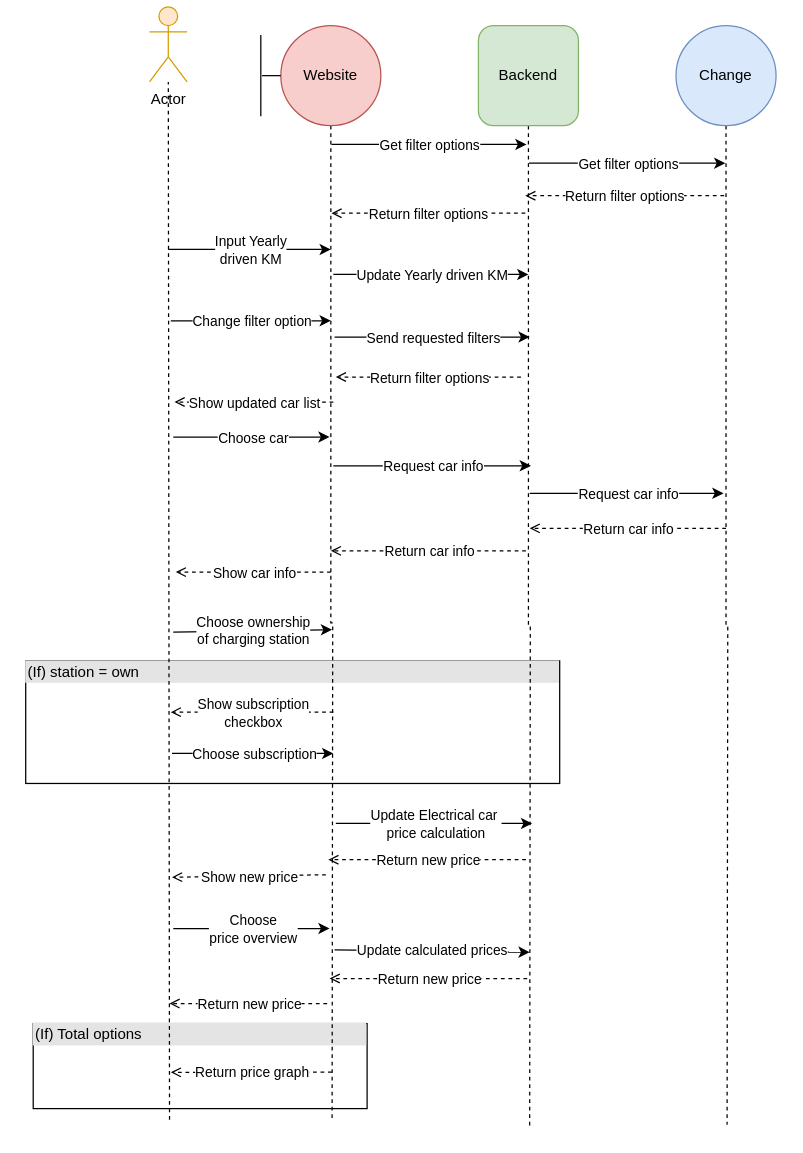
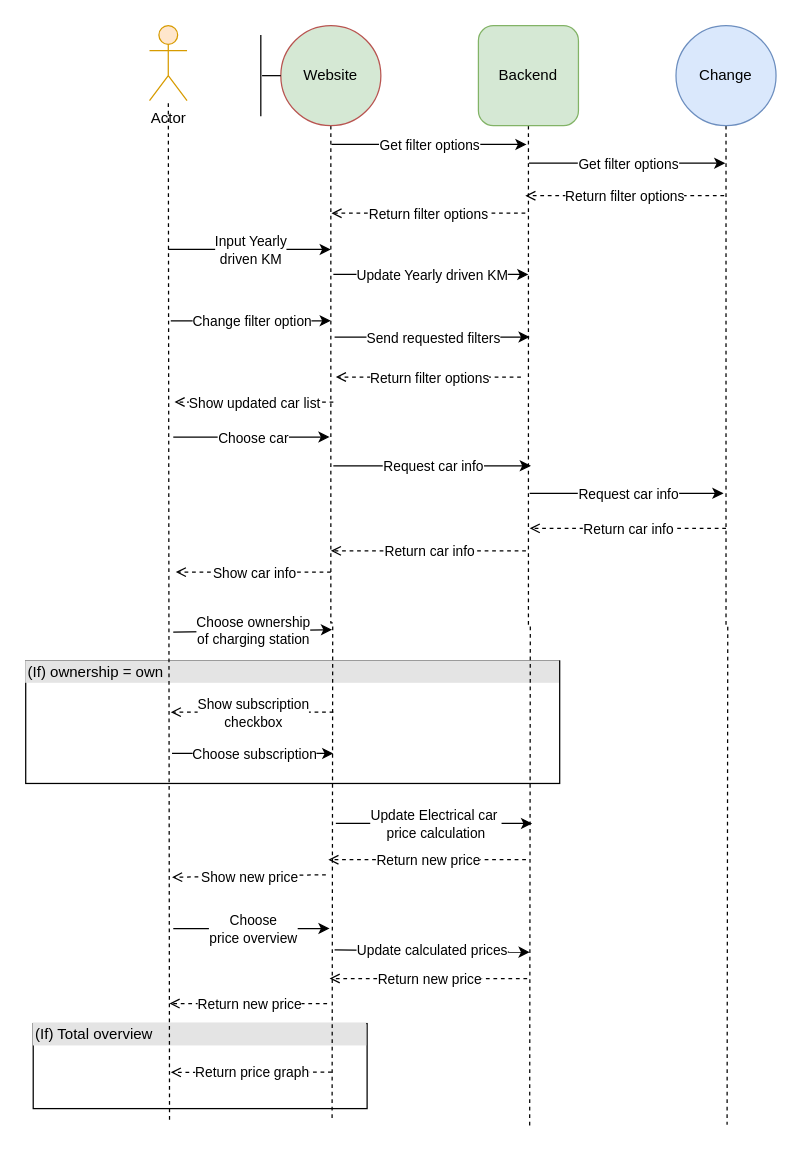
  <mxCell id="0" />
  <mxCell id="1" parent="0" />
- <mxCell id="2" value="&lt;div style=&quot;box-sizing:border-box;width:100%;background:#e4e4e4;padding:2px;&quot;&gt;(If) Total options&lt;br&gt;&lt;/div&gt;" style="verticalAlign=top;align=left;overflow=fill;html=1;" vertex="1" parent="1"><mxGeometry x="26" y="818" width="267" height="68" as="geometry" /></mxCell>
+ <mxCell id="2" value="&lt;div style=&quot;box-sizing:border-box;width:100%;background:#e4e4e4;padding:2px;&quot;&gt;(If) Total overview&lt;br&gt;&lt;/div&gt;" style="verticalAlign=top;align=left;overflow=fill;html=1;" vertex="1" parent="1"><mxGeometry x="26" y="818" width="267" height="68" as="geometry" /></mxCell>
  <mxCell id="3" value="" style="endArrow=open;html=1;rounded=0;dashed=1;endFill=0;" edge="1" parent="2"><mxGeometry relative="1" as="geometry"><mxPoint x="238.751" y="38.857" as="sourcePoint" /><mxPoint x="110" y="39" as="targetPoint" /></mxGeometry></mxCell>
  <mxCell id="4" value="Return price graph" style="edgeLabel;resizable=0;html=1;align=center;verticalAlign=middle;" connectable="0" vertex="1" parent="3"><mxGeometry relative="1" as="geometry" /></mxCell>
- <mxCell id="5" value="&lt;div style=&quot;box-sizing:border-box;width:100%;background:#e4e4e4;padding:2px;&quot;&gt;(If) station = own&amp;nbsp;&lt;br&gt;&lt;/div&gt;" style="verticalAlign=top;align=left;overflow=fill;html=1;" vertex="1" parent="1"><mxGeometry x="20" y="528" width="427" height="98" as="geometry" /></mxCell>
+ <mxCell id="5" value="&lt;div style=&quot;box-sizing:border-box;width:100%;background:#e4e4e4;padding:2px;&quot;&gt;(If) ownership = own&amp;nbsp;&lt;br&gt;&lt;/div&gt;" style="verticalAlign=top;align=left;overflow=fill;html=1;" vertex="1" parent="1"><mxGeometry x="20" y="528" width="427" height="98" as="geometry" /></mxCell>
  <mxCell id="6" value="" style="endArrow=classic;html=1;rounded=0;" edge="1" parent="5"><mxGeometry relative="1" as="geometry"><mxPoint x="117" y="74" as="sourcePoint" /><mxPoint x="246" y="74" as="targetPoint" /></mxGeometry></mxCell>
  <mxCell id="7" value="Choose subscription" style="edgeLabel;resizable=0;html=1;align=center;verticalAlign=middle;" connectable="0" vertex="1" parent="6"><mxGeometry relative="1" as="geometry" /></mxCell>
- <mxCell id="8" value="Actor" style="shape=umlActor;verticalLabelPosition=bottom;verticalAlign=top;html=1;outlineConnect=0;fillColor=#ffe6cc;strokeColor=#d79b00;" vertex="1" parent="1"><mxGeometry x="119" y="5" width="30" height="60" as="geometry" /></mxCell>
+ <mxCell id="8" value="Actor" style="shape=umlActor;verticalLabelPosition=bottom;verticalAlign=top;html=1;outlineConnect=0;fillColor=#ffe6cc;strokeColor=#d79b00;" vertex="1" parent="1"><mxGeometry x="119" y="20" width="30" height="60" as="geometry" /></mxCell>
  <mxCell id="9" value="" style="endArrow=none;dashed=1;html=1;rounded=0;" edge="1" parent="1" target="8"><mxGeometry width="50" height="50" relative="1" as="geometry"><mxPoint x="135" y="895" as="sourcePoint" /><mxPoint x="204" y="305" as="targetPoint" /></mxGeometry></mxCell>
  <mxCell id="10" style="edgeStyle=orthogonalEdgeStyle;rounded=0;orthogonalLoop=1;jettySize=auto;html=1;exitX=0.5;exitY=1;exitDx=0;exitDy=0;endArrow=none;endFill=0;dashed=1;" edge="1" parent="1" source="11"><mxGeometry relative="1" as="geometry"><mxPoint x="265" y="895" as="targetPoint" /></mxGeometry></mxCell>
- <mxCell id="11" value="Website" style="ellipse;whiteSpace=wrap;html=1;aspect=fixed;fillColor=#f8cecc;strokeColor=#b85450;" vertex="1" parent="1"><mxGeometry x="224" y="20" width="80" height="80" as="geometry" /></mxCell>
+ <mxCell id="11" value="Website" style="ellipse;whiteSpace=wrap;html=1;aspect=fixed;fillColor=#d5e8d4;strokeColor=#b85450;" vertex="1" parent="1"><mxGeometry x="224" y="20" width="80" height="80" as="geometry" /></mxCell>
  <mxCell id="12" style="edgeStyle=orthogonalEdgeStyle;rounded=0;orthogonalLoop=1;jettySize=auto;html=1;exitX=0.5;exitY=1;exitDx=0;exitDy=0;endArrow=none;endFill=0;dashed=1;" edge="1" parent="1" source="13"><mxGeometry relative="1" as="geometry"><mxPoint x="423" y="900" as="targetPoint" /></mxGeometry></mxCell>
  <mxCell id="13" value="Backend" style="whiteSpace=wrap;html=1;aspect=fixed;fillColor=#d5e8d4;strokeColor=#82b366;rounded=1;" vertex="1" parent="1"><mxGeometry x="382" y="20" width="80" height="80" as="geometry" /></mxCell>
  <mxCell id="14" style="edgeStyle=orthogonalEdgeStyle;rounded=0;orthogonalLoop=1;jettySize=auto;html=1;exitX=0.5;exitY=1;exitDx=0;exitDy=0;endArrow=none;endFill=0;dashed=1;" edge="1" parent="1" source="15"><mxGeometry relative="1" as="geometry"><mxPoint x="580.862" y="898.897" as="targetPoint" /></mxGeometry></mxCell>
  <mxCell id="15" value="Change" style="ellipse;whiteSpace=wrap;html=1;aspect=fixed;fillColor=#dae8fc;strokeColor=#6c8ebf;" vertex="1" parent="1"><mxGeometry x="540" y="20" width="80" height="80" as="geometry" /></mxCell>
  <mxCell id="16" value="" style="endArrow=none;html=1;rounded=0;" edge="1" parent="1"><mxGeometry width="50" height="50" relative="1" as="geometry"><mxPoint x="208" y="92.5" as="sourcePoint" /><mxPoint x="208" y="27.5" as="targetPoint" /></mxGeometry></mxCell>
  <mxCell id="17" value="" style="endArrow=none;html=1;rounded=0;" edge="1" parent="1" target="11"><mxGeometry width="50" height="50" relative="1" as="geometry"><mxPoint x="209" y="60" as="sourcePoint" /><mxPoint x="224.002" y="71.349" as="targetPoint" /></mxGeometry></mxCell>
  <mxCell id="18" value="" style="endArrow=open;html=1;rounded=0;dashed=1;endFill=0;" edge="1" parent="1"><mxGeometry relative="1" as="geometry"><mxPoint x="578.5" y="156" as="sourcePoint" /><mxPoint x="419.5" y="156" as="targetPoint" /></mxGeometry></mxCell>
  <mxCell id="19" value="Return filter options" style="edgeLabel;resizable=0;html=1;align=center;verticalAlign=middle;" connectable="0" vertex="1" parent="18"><mxGeometry relative="1" as="geometry" /></mxCell>
  <mxCell id="20" value="" style="endArrow=classic;html=1;rounded=0;" edge="1" parent="1"><mxGeometry relative="1" as="geometry"><mxPoint x="264.5" y="115" as="sourcePoint" /><mxPoint x="420.5" y="115" as="targetPoint" /></mxGeometry></mxCell>
  <mxCell id="21" value="Get filter options" style="edgeLabel;resizable=0;html=1;align=center;verticalAlign=middle;" connectable="0" vertex="1" parent="20"><mxGeometry relative="1" as="geometry" /></mxCell>
  <mxCell id="22" value="" style="endArrow=classic;html=1;rounded=0;" edge="1" parent="1"><mxGeometry relative="1" as="geometry"><mxPoint x="422.5" y="130" as="sourcePoint" /><mxPoint x="579.5" y="130" as="targetPoint" /></mxGeometry></mxCell>
  <mxCell id="23" value="Get filter options" style="edgeLabel;resizable=0;html=1;align=center;verticalAlign=middle;" connectable="0" vertex="1" parent="22"><mxGeometry relative="1" as="geometry" /></mxCell>
  <mxCell id="24" value="" style="endArrow=open;html=1;rounded=0;dashed=1;endFill=0;" edge="1" parent="1"><mxGeometry relative="1" as="geometry"><mxPoint x="419.5" y="170" as="sourcePoint" /><mxPoint x="264.5" y="170" as="targetPoint" /></mxGeometry></mxCell>
  <mxCell id="25" value="Return filter options" style="edgeLabel;resizable=0;html=1;align=center;verticalAlign=middle;" connectable="0" vertex="1" parent="24"><mxGeometry relative="1" as="geometry" /></mxCell>
  <mxCell id="26" value="" style="endArrow=classic;html=1;rounded=0;" edge="1" parent="1"><mxGeometry relative="1" as="geometry"><mxPoint x="136" y="256" as="sourcePoint" /><mxPoint x="264" y="256" as="targetPoint" /></mxGeometry></mxCell>
  <mxCell id="27" value="Change filter option" style="edgeLabel;resizable=0;html=1;align=center;verticalAlign=middle;" connectable="0" vertex="1" parent="26"><mxGeometry relative="1" as="geometry" /></mxCell>
  <mxCell id="28" value="" style="endArrow=classic;html=1;rounded=0;" edge="1" parent="1"><mxGeometry relative="1" as="geometry"><mxPoint x="138" y="349" as="sourcePoint" /><mxPoint x="263" y="349" as="targetPoint" /></mxGeometry></mxCell>
  <mxCell id="29" value="Choose car" style="edgeLabel;resizable=0;html=1;align=center;verticalAlign=middle;" connectable="0" vertex="1" parent="28"><mxGeometry relative="1" as="geometry" /></mxCell>
  <mxCell id="30" value="" style="endArrow=classic;html=1;rounded=0;" edge="1" parent="1"><mxGeometry relative="1" as="geometry"><mxPoint x="267" y="269" as="sourcePoint" /><mxPoint x="423" y="269" as="targetPoint" /></mxGeometry></mxCell>
  <mxCell id="31" value="Send requested filters" style="edgeLabel;resizable=0;html=1;align=center;verticalAlign=middle;" connectable="0" vertex="1" parent="30"><mxGeometry relative="1" as="geometry" /></mxCell>
  <mxCell id="32" value="" style="endArrow=open;html=1;rounded=0;dashed=1;endFill=0;" edge="1" parent="1"><mxGeometry relative="1" as="geometry"><mxPoint x="416" y="301" as="sourcePoint" /><mxPoint x="268" y="301" as="targetPoint" /></mxGeometry></mxCell>
  <mxCell id="33" value="Return filter options" style="edgeLabel;resizable=0;html=1;align=center;verticalAlign=middle;" connectable="0" vertex="1" parent="32"><mxGeometry relative="1" as="geometry" /></mxCell>
  <mxCell id="34" value="" style="endArrow=open;html=1;rounded=0;dashed=1;endFill=0;" edge="1" parent="1"><mxGeometry relative="1" as="geometry"><mxPoint x="266" y="321" as="sourcePoint" /><mxPoint x="139" y="321" as="targetPoint" /></mxGeometry></mxCell>
  <mxCell id="35" value="Show updated car list" style="edgeLabel;resizable=0;html=1;align=center;verticalAlign=middle;" connectable="0" vertex="1" parent="34"><mxGeometry relative="1" as="geometry" /></mxCell>
  <mxCell id="36" value="" style="endArrow=open;html=1;rounded=0;dashed=1;endFill=0;" edge="1" parent="1"><mxGeometry relative="1" as="geometry"><mxPoint x="420" y="440" as="sourcePoint" /><mxPoint x="264" y="440" as="targetPoint" /></mxGeometry></mxCell>
  <mxCell id="37" value="Return car info" style="edgeLabel;resizable=0;html=1;align=center;verticalAlign=middle;" connectable="0" vertex="1" parent="36"><mxGeometry relative="1" as="geometry" /></mxCell>
  <mxCell id="38" value="" style="endArrow=open;html=1;rounded=0;dashed=1;endFill=0;" edge="1" parent="1"><mxGeometry relative="1" as="geometry"><mxPoint x="264" y="457" as="sourcePoint" /><mxPoint x="140" y="457" as="targetPoint" /></mxGeometry></mxCell>
  <mxCell id="39" value="Show car info" style="edgeLabel;resizable=0;html=1;align=center;verticalAlign=middle;" connectable="0" vertex="1" parent="38"><mxGeometry relative="1" as="geometry" /></mxCell>
  <mxCell id="40" value="" style="endArrow=open;html=1;rounded=0;dashed=1;endFill=0;" edge="1" parent="1"><mxGeometry relative="1" as="geometry"><mxPoint x="420" y="687" as="sourcePoint" /><mxPoint x="262" y="687" as="targetPoint" /></mxGeometry></mxCell>
  <mxCell id="41" value="Return new price" style="edgeLabel;resizable=0;html=1;align=center;verticalAlign=middle;" connectable="0" vertex="1" parent="40"><mxGeometry relative="1" as="geometry" /></mxCell>
  <mxCell id="42" value="" style="endArrow=open;html=1;rounded=0;dashed=1;endFill=0;" edge="1" parent="1"><mxGeometry relative="1" as="geometry"><mxPoint x="260" y="699" as="sourcePoint" /><mxPoint x="137" y="701" as="targetPoint" /></mxGeometry></mxCell>
  <mxCell id="43" value="Show new price" style="edgeLabel;resizable=0;html=1;align=center;verticalAlign=middle;" connectable="0" vertex="1" parent="42"><mxGeometry relative="1" as="geometry" /></mxCell>
  <mxCell id="44" value="" style="endArrow=classic;html=1;rounded=0;" edge="1" parent="1"><mxGeometry relative="1" as="geometry"><mxPoint x="266" y="372" as="sourcePoint" /><mxPoint x="424" y="372" as="targetPoint" /></mxGeometry></mxCell>
  <mxCell id="45" value="Request car info" style="edgeLabel;resizable=0;html=1;align=center;verticalAlign=middle;" connectable="0" vertex="1" parent="44"><mxGeometry relative="1" as="geometry" /></mxCell>
  <mxCell id="46" value="" style="endArrow=classic;html=1;rounded=0;" edge="1" parent="1"><mxGeometry relative="1" as="geometry"><mxPoint x="138" y="505" as="sourcePoint" /><mxPoint x="265" y="503" as="targetPoint" /></mxGeometry></mxCell>
  <mxCell id="47" value="Choose ownership &lt;br&gt;of charging station" style="edgeLabel;resizable=0;html=1;align=center;verticalAlign=middle;" connectable="0" vertex="1" parent="46"><mxGeometry relative="1" as="geometry" /></mxCell>
  <mxCell id="48" value="" style="endArrow=classic;html=1;rounded=0;" edge="1" parent="1"><mxGeometry relative="1" as="geometry"><mxPoint x="268" y="658" as="sourcePoint" /><mxPoint x="425" y="658" as="targetPoint" /></mxGeometry></mxCell>
  <mxCell id="49" value="Update Electrical car&amp;nbsp;&lt;br&gt;price calculation" style="edgeLabel;resizable=0;html=1;align=center;verticalAlign=middle;" connectable="0" vertex="1" parent="48"><mxGeometry relative="1" as="geometry" /></mxCell>
  <mxCell id="50" value="" style="endArrow=classic;html=1;rounded=0;" edge="1" parent="1"><mxGeometry relative="1" as="geometry"><mxPoint x="423" y="394" as="sourcePoint" /><mxPoint x="578" y="394" as="targetPoint" /></mxGeometry></mxCell>
  <mxCell id="51" value="Request car info" style="edgeLabel;resizable=0;html=1;align=center;verticalAlign=middle;" connectable="0" vertex="1" parent="50"><mxGeometry relative="1" as="geometry" /></mxCell>
  <mxCell id="52" value="" style="endArrow=open;html=1;rounded=0;dashed=1;endFill=0;" edge="1" parent="1"><mxGeometry relative="1" as="geometry"><mxPoint x="580" y="422" as="sourcePoint" /><mxPoint x="423" y="422" as="targetPoint" /></mxGeometry></mxCell>
  <mxCell id="53" value="Return car info" style="edgeLabel;resizable=0;html=1;align=center;verticalAlign=middle;" connectable="0" vertex="1" parent="52"><mxGeometry relative="1" as="geometry" /></mxCell>
  <mxCell id="54" value="" style="endArrow=open;html=1;rounded=0;dashed=1;endFill=0;" edge="1" parent="1"><mxGeometry relative="1" as="geometry"><mxPoint x="266" y="569" as="sourcePoint" /><mxPoint x="136" y="569" as="targetPoint" /></mxGeometry></mxCell>
  <mxCell id="55" value="Show subscription &lt;br&gt;checkbox" style="edgeLabel;resizable=0;html=1;align=center;verticalAlign=middle;" connectable="0" vertex="1" parent="54"><mxGeometry relative="1" as="geometry" /></mxCell>
  <mxCell id="56" value="" style="endArrow=classic;html=1;rounded=0;" edge="1" parent="1"><mxGeometry relative="1" as="geometry"><mxPoint x="138" y="742" as="sourcePoint" /><mxPoint x="263" y="742" as="targetPoint" /></mxGeometry></mxCell>
  <mxCell id="57" value="Choose &lt;br&gt;price overview" style="edgeLabel;resizable=0;html=1;align=center;verticalAlign=middle;" connectable="0" vertex="1" parent="56"><mxGeometry relative="1" as="geometry" /></mxCell>
  <mxCell id="58" value="" style="endArrow=classic;html=1;rounded=0;" edge="1" parent="1"><mxGeometry relative="1" as="geometry"><mxPoint x="267" y="759" as="sourcePoint" /><mxPoint x="423" y="761" as="targetPoint" /></mxGeometry></mxCell>
  <mxCell id="59" value="Update calculated prices" style="edgeLabel;resizable=0;html=1;align=center;verticalAlign=middle;" connectable="0" vertex="1" parent="58"><mxGeometry relative="1" as="geometry" /></mxCell>
  <mxCell id="60" value="" style="endArrow=open;html=1;rounded=0;dashed=1;endFill=0;" edge="1" parent="1"><mxGeometry relative="1" as="geometry"><mxPoint x="421" y="782" as="sourcePoint" /><mxPoint x="263" y="782" as="targetPoint" /></mxGeometry></mxCell>
  <mxCell id="61" value="Return new price" style="edgeLabel;resizable=0;html=1;align=center;verticalAlign=middle;" connectable="0" vertex="1" parent="60"><mxGeometry relative="1" as="geometry" /></mxCell>
  <mxCell id="62" value="" style="endArrow=open;html=1;rounded=0;dashed=1;endFill=0;" edge="1" parent="1"><mxGeometry relative="1" as="geometry"><mxPoint x="261" y="802" as="sourcePoint" /><mxPoint x="135" y="802" as="targetPoint" /></mxGeometry></mxCell>
  <mxCell id="63" value="Return new price" style="edgeLabel;resizable=0;html=1;align=center;verticalAlign=middle;" connectable="0" vertex="1" parent="62"><mxGeometry relative="1" as="geometry" /></mxCell>
  <mxCell id="64" value="" style="endArrow=classic;html=1;rounded=0;" edge="1" parent="1"><mxGeometry relative="1" as="geometry"><mxPoint x="266" y="219" as="sourcePoint" /><mxPoint x="422" y="219" as="targetPoint" /></mxGeometry></mxCell>
  <mxCell id="65" value="Update Yearly driven KM" style="edgeLabel;resizable=0;html=1;align=center;verticalAlign=middle;" connectable="0" vertex="1" parent="64"><mxGeometry relative="1" as="geometry" /></mxCell>
  <mxCell id="66" value="" style="endArrow=classic;html=1;rounded=0;" edge="1" parent="1"><mxGeometry relative="1" as="geometry"><mxPoint x="134" y="199" as="sourcePoint" /><mxPoint x="264" y="199" as="targetPoint" /></mxGeometry></mxCell>
  <mxCell id="67" value="Input Yearly &lt;br&gt;driven&amp;nbsp;KM" style="edgeLabel;resizable=0;html=1;align=center;verticalAlign=middle;" connectable="0" vertex="1" parent="66"><mxGeometry relative="1" as="geometry" /></mxCell>
